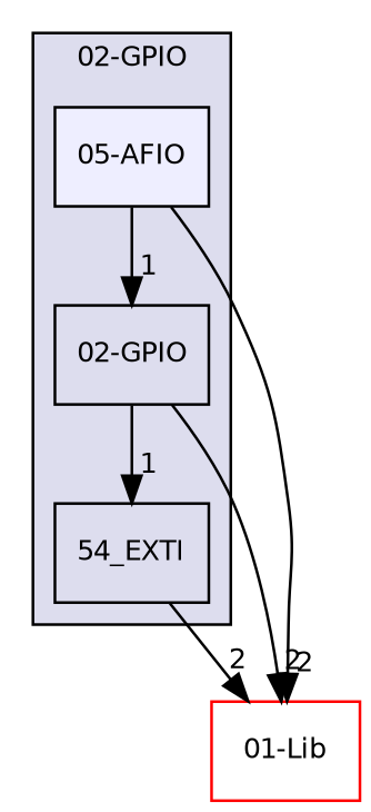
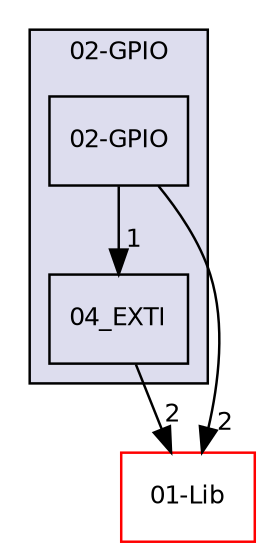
  digraph {
    compound=true
    node [fontname=Helvetica fontsize=10 shape=box]
    edge [headlabel=2 labeldistance=1.5 labelfontname=Helvetica labelfontsize=10]
-   n1 [label="54_EXTI"]
+   n1 [label="04_EXTI"]
    n2 [label="02-GPIO"]
-   n3 [fillcolor="#eeeeff" label="05-AFIO" pencolor=black style=filled]
    n4 [color=red fillcolor=white label="01-Lib" style=filled]
    subgraph cluster_1 {
      bgcolor="#ddddee"
      fontname=Helvetica
      fontsize=10
      label="02-GPIO"
      pencolor=black
      n1
      n2
-     n3
    }
    n1 -> n4
    n2 -> n1 [headlabel=1]
    n2 -> n4
-   n3 -> n2 [headlabel=1]
-   n3 -> n4
  }
